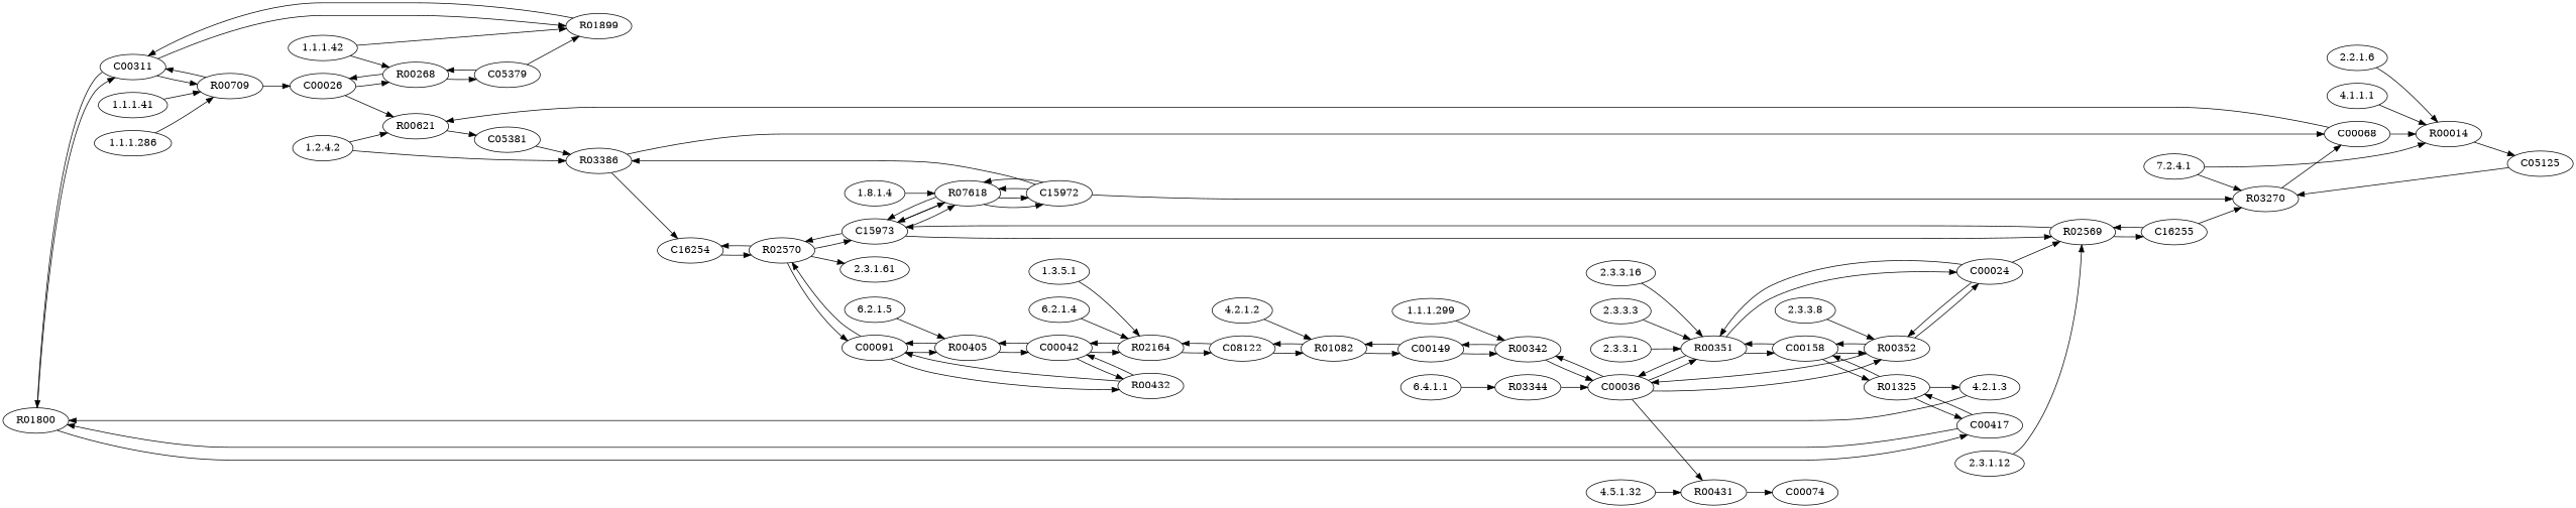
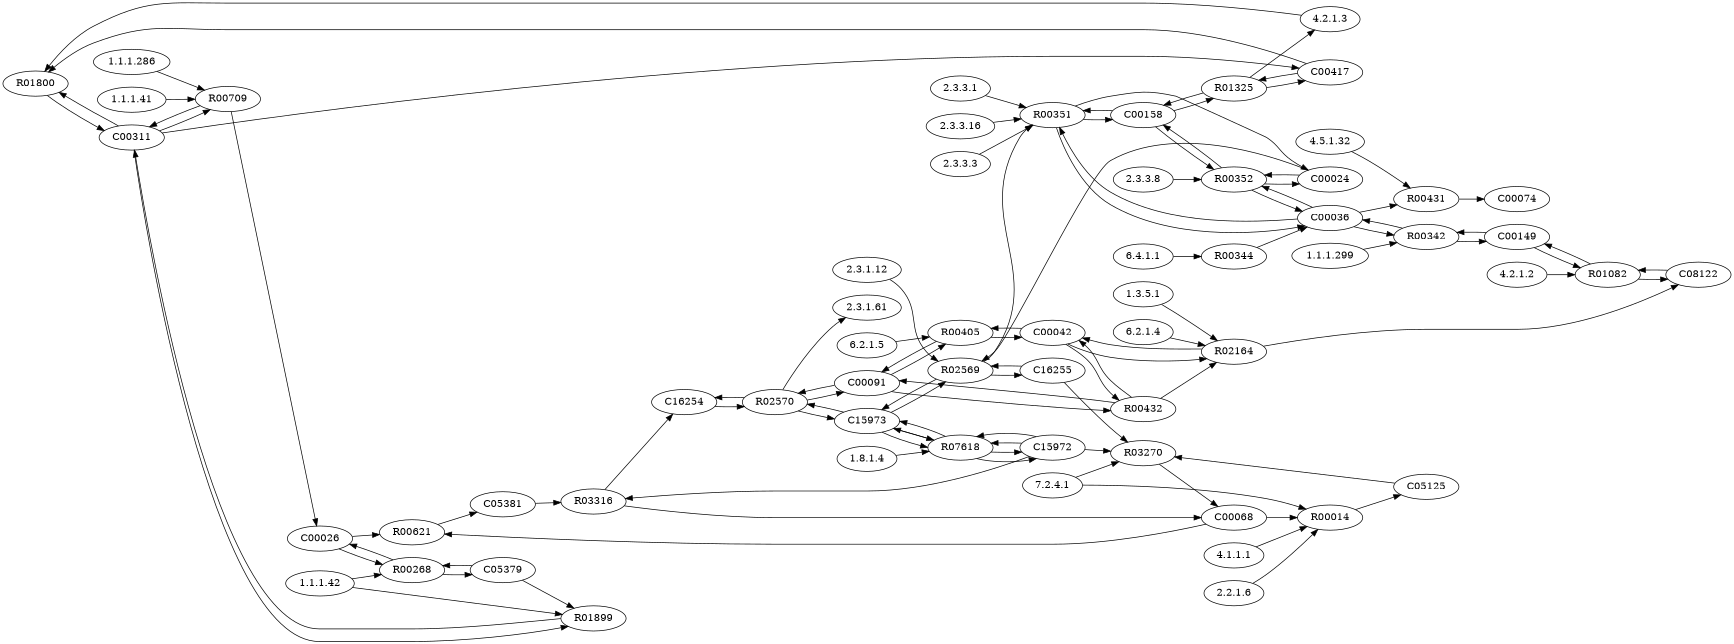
  digraph {
    rankdir=LR
    node [type=E]
    n1 [label=R01800 type=R]
    "4.2.1.3"
    C00311 [type=C]
    C00417 [type=C]
    R01325 [type=R]
    C00158 [type=C]
    R07618 [type=R]
    "1.8.1.4"
    C15973 [type=C]
    C15972 [type=C]
    R00405 [type=R]
    "6.2.1.5"
    C00042 [type=C]
    C00091 [type=C]
    R02570 [type=R]
    "2.3.1.61"
    C16254 [type=C]
    n18 [label="7.2.4.1"]
    R03270 [type=R]
    R00014 [type=R]
    C00068 [type=C]
    C05125 [type=C]
    "4.1.1.1"
-   R03316 [type=R label=R03386]
-   "1.2.4.2"
+   R03316 [type=R]
    R00621 [type=R]
    C05381 [type=C]
    R00351 [type=R]
    "2.3.3.1"
    C00036 [type=C]
    C00024 [type=C]
    R00352 [type=R]
    "2.3.3.8"
    R02164 [type=R]
    "1.3.5.1"
    n36 [label=C08122 type=C]
    R00268 [type=R]
    "1.1.1.42"
    R01899 [type=R]
    C00026 [type=C]
    C05379 [type=C]
    R00709 [type=R]
    "1.1.1.286"
    n44 [label="4.5.1.32"]
    R00431 [type=R]
    C00074 [type=C]
    R02569 [type=R]
    "2.3.1.12"
    C16255 [type=C]
    "2.2.1.6"
    "1.1.1.41"
    R00342 [type=R]
    C00149 [type=C]
    R01082 [type=R]
    "4.2.1.2"
    "2.3.3.16"
    "6.2.1.4"
    R00432 [type=R]
-   R00344 [type=R label=R03344]
+   R00344 [type=R]
    "6.4.1.1"
    "2.3.3.3"
    "1.1.1.299"
    n1 -> C00311
-   n1 -> C00417
+   C00311 -> C00417
    "4.2.1.3" -> n1
    C00311 -> n1
    C00311 -> R01899
    C00311 -> R00709
    C00417 -> n1
    C00417 -> R01325
    R01325 -> "4.2.1.3"
    R01325 -> C00417
    R01325 -> C00158
    C00158 -> R01325
    C00158 -> R00351
    C00158 -> R00352
    R07618 -> C15973
    R07618 -> C15973
    R07618 -> C15972
    R07618 -> C15972
    "1.8.1.4" -> R07618
    C15973 -> R07618
    C15973 -> R07618
    C15973 -> R02570
    C15973 -> R02569
    C15972 -> R07618
    C15972 -> R07618
    C15972 -> R03270
    C15972 -> R03316
    R00405 -> C00042
    R00405 -> C00091
    "6.2.1.5" -> R00405
    C00042 -> R00405
    C00042 -> R02164
    C00042 -> R00432
    C00091 -> R00405
    C00091 -> R02570
    C00091 -> R00432
    R02570 -> C15973
    R02570 -> C00091
    R02570 -> "2.3.1.61"
    R02570 -> C16254
    C16254 -> R02570
    n18 -> R03270
    n18 -> R00014
    R03270 -> C00068
    R00014 -> C05125
    C00068 -> R00014
    C00068 -> R00621
    C05125 -> R03270
    "4.1.1.1" -> R00014
    R03316 -> C16254
    R03316 -> C00068
-   "1.2.4.2" -> R03316
-   "1.2.4.2" -> R00621
    R00621 -> C05381
    C05381 -> R03316
    R00351 -> C00158
    R00351 -> C00036
    R00351 -> C00024
    "2.3.3.1" -> R00351
    C00036 -> R00351
    C00036 -> R00352
    C00036 -> R00431
    C00036 -> R00342
-   C00024 -> R00351
+   R02569 -> R00351
    C00024 -> R00352
    C00024 -> R02569
    R00352 -> C00158
    R00352 -> C00036
    R00352 -> C00024
    "2.3.3.8" -> R00352
    R02164 -> C00042
    R02164 -> n36
    "1.3.5.1" -> R02164
-   n36 -> R02164
+   R00432 -> R02164
    n36 -> R01082
    R00268 -> C00026
    R00268 -> C05379
    "1.1.1.42" -> R00268
    "1.1.1.42" -> R01899
    R01899 -> C00311
    C00026 -> R00621
    C00026 -> R00268
    C05379 -> R00268
    C05379 -> R01899
    R00709 -> C00311
    R00709 -> C00026
    "1.1.1.286" -> R00709
    n44 -> R00431
    R00431 -> C00074
    R02569 -> C15973
    R02569 -> C16255
    "2.3.1.12" -> R02569
    C16255 -> R03270
    C16255 -> R02569
    "2.2.1.6" -> R00014
    "1.1.1.41" -> R00709
    R00342 -> C00036
    R00342 -> C00149
    C00149 -> R00342
    C00149 -> R01082
    R01082 -> n36
    R01082 -> C00149
    "4.2.1.2" -> R01082
    "2.3.3.16" -> R00351
    "6.2.1.4" -> R02164
    R00432 -> C00042
    R00432 -> C00091
    R00344 -> C00036
    "6.4.1.1" -> R00344
    "2.3.3.3" -> R00351
    "1.1.1.299" -> R00342
  }
